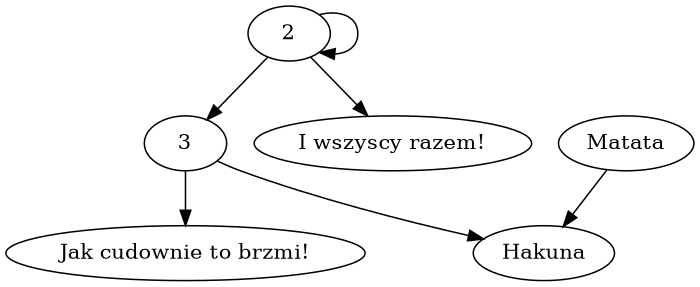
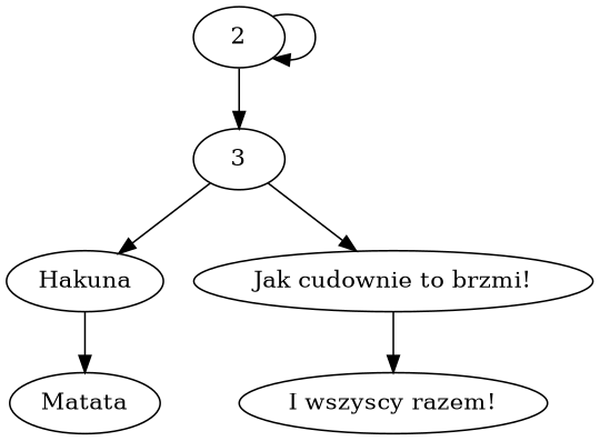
  digraph {
    2
    3
    Hakuna
    "Jak cudownie to brzmi!"
    Matata
    "I wszyscy razem!"
    2 -> 2
    2 -> 3
    3 -> Hakuna
    3 -> "Jak cudownie to brzmi!"
-   Matata -> Hakuna
-   2 -> "I wszyscy razem!"
+   Hakuna -> Matata
+   "Jak cudownie to brzmi!" -> "I wszyscy razem!"
  }
